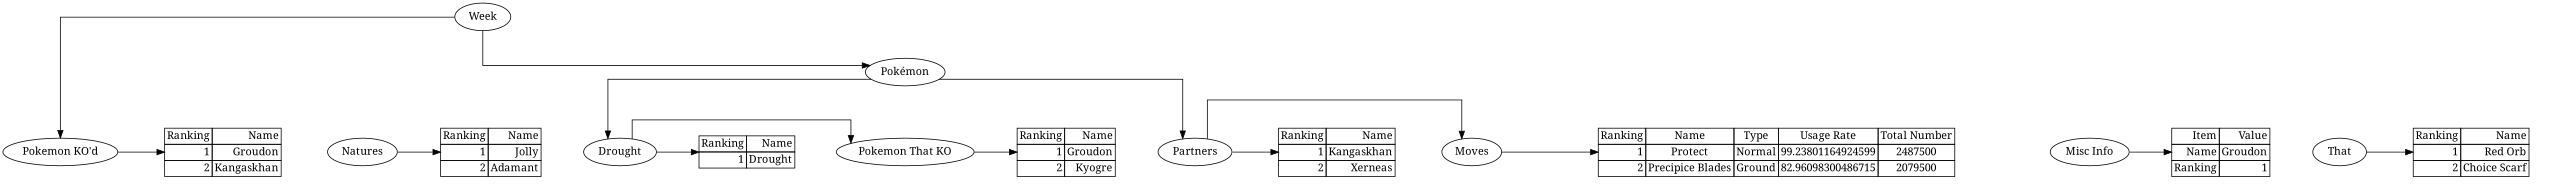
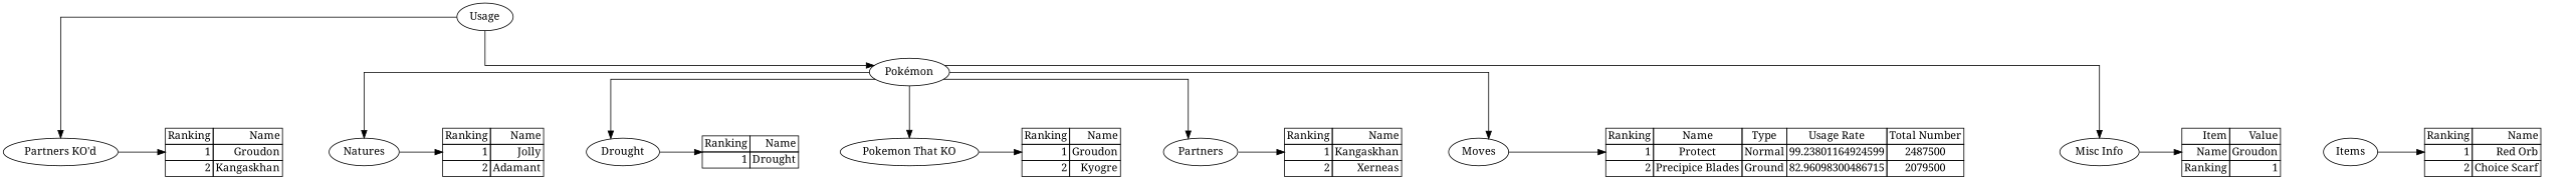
  digraph {
    fontname="Noto Serif"
    splines=ortho
    node [fontname="Noto Serif"]
    edge [fontname="Noto Serif"]
    Moves
    Natures
    n3 [label=Drought]
-   Items [label=That]
+   Items
    Partners
    "Pokemon That KO"
-   "Pokemon KO'd"
+   "Pokemon KO'd" [label="Partners KO'd"]
    "Misc Info"
    n9 [label=<<table border="0" cellpadding="2" cellspacing="0" cellborder="1"> 	      	<tr><td align="right" port="1">Ranking</td><td>Name</td><td>Type</td><td>Usage Rate</td><td>Total Number</td></tr> 	      	<tr><td align="right" port="2">1</td><td>Protect</td><td>Normal</td><td>99.23801164924599</td><td>2487500</td></tr> 	      	<tr><td align="right" port="3">2</td><td>Precipice Blades</td><td>Ground</td><td>82.96098300486715</td><td>2079500</td></tr> 	      	</table>> style=invisible]
    n10 [label=<<table border="0" cellpadding="2" cellspacing="0" cellborder="1"> 	      	<tr><td align="right" port="1">Ranking</td><td align="right">Name</td></tr> 	      	<tr><td align="right" port="2">1</td><td align="right">Jolly</td></tr> 	      	<tr><td align="right" port="3">2</td><td align="right">Adamant</td></tr> 	      	</table>> style=invisible]
    n11 [label=<<table border="0" cellpadding="2" cellspacing="0" cellborder="1"> 	      	<tr><td align="right" port="1">Ranking</td><td align="right">Name</td></tr> 	      	<tr><td align="right" port="2">1</td><td align="right">Drought</td></tr> 	      	</table>> style=invisible]
    n12 [label=<<table border="0" cellpadding="2" cellspacing="0" cellborder="1"> 	      	<tr><td align="right" port="1">Ranking</td><td align="right">Name</td></tr> 	      	<tr><td align="right" port="2">1</td><td align="right">Red Orb</td></tr> 	      	<tr><td align="right" port="3">2</td><td align="right">Choice Scarf</td></tr> 	      	</table>> style=invisible]
    n13 [label=<<table border="0" cellpadding="2" cellspacing="0" cellborder="1"> 	      	<tr><td align="right" port="1">Ranking</td><td align="right">Name</td></tr> 	      	<tr><td align="right" port="2">1</td><td align="right">Kangaskhan</td></tr> 	      	<tr><td align="right" port="3">2</td><td align="right">Xerneas</td></tr> 	      	</table>> style=invisible]
    n14 [label=<<table border="0" cellpadding="2" cellspacing="0" cellborder="1"> 	      	<tr><td align="right" port="1">Ranking</td><td align="right">Name</td></tr> 	      	<tr><td align="right" port="2">1</td><td align="right">Groudon</td></tr> 	      	<tr><td align="right" port="3">2</td><td align="right">Kyogre</td></tr> 	      	</table>> style=invisible]
    n15 [label=<<table border="0" cellpadding="2" cellspacing="0" cellborder="1"> 	      	<tr><td align="right" port="1">Ranking</td><td align="right">Name</td></tr> 	      	<tr><td align="right" port="2">1</td><td align="right">Groudon</td></tr> 	      	<tr><td align="right" port="3">2</td><td align="right">Kangaskhan</td></tr> 	      	</table>> style=invisible]
    n16 [label=<<table border="0" cellpadding="2" cellspacing="0" cellborder="1"> 	      	<tr><td align="right" port="1">Item</td><td align="right">Value</td></tr> 	      	<tr><td align="right" port="2">Name</td><td align="right">Groudon</td></tr> 	      	<tr><td align="right" port="3">Ranking</td><td align="right">1</td></tr> 	      	</table>> style=invisible]
-   Week
+   Week [label=Usage]
    "Pokémon"
    subgraph sub_1 {
      rank=same
      Moves
      Natures
      n3
      Items
      Partners
      "Pokemon That KO"
      "Pokemon KO'd"
      "Misc Info"
    }
    subgraph sub_2 {
      rank=same
      Moves
      n9
    }
    subgraph sub_3 {
      rank=same
      Natures
      n10
    }
    subgraph sub_4 {
      rank=same
      n3
      n11
    }
    subgraph sub_5 {
      rank=same
      Items
      n12
    }
    subgraph sub_6 {
      rank=same
      Partners
      n13
    }
    subgraph sub_7 {
      rank=same
      "Pokemon That KO"
      n14
    }
    subgraph sub_8 {
      rank=same
      "Pokemon KO'd"
      n15
    }
    subgraph sub_9 {
      rank=same
      "Misc Info"
      n16
    }
    Moves -> n9 [headport="1:w" tailport=e]
    Natures -> n10 [headport="1:w" tailport=e]
    n3 -> n11 [headport="1:w" tailport=e]
    Items -> n12 [headport="1:w" tailport=e]
    Partners -> n13 [headport="1:w" tailport=e]
    "Pokemon That KO" -> n14 [headport="1:w" tailport=e]
    "Pokemon KO'd" -> n15 [headport="1:w" tailport=e]
    "Misc Info" -> n16 [headport="1:w" tailport=e]
    Week -> "Pokemon KO'd"
    Week -> "Pokémon"
-   Partners -> Moves
+   "Pokémon" -> Moves
+   "Pokémon" -> Natures
    "Pokémon" -> n3
    "Pokémon" -> Partners
-   n3 -> "Pokemon That KO"
+   "Pokémon" -> "Pokemon That KO"
+   "Pokémon" -> "Misc Info"
  }
